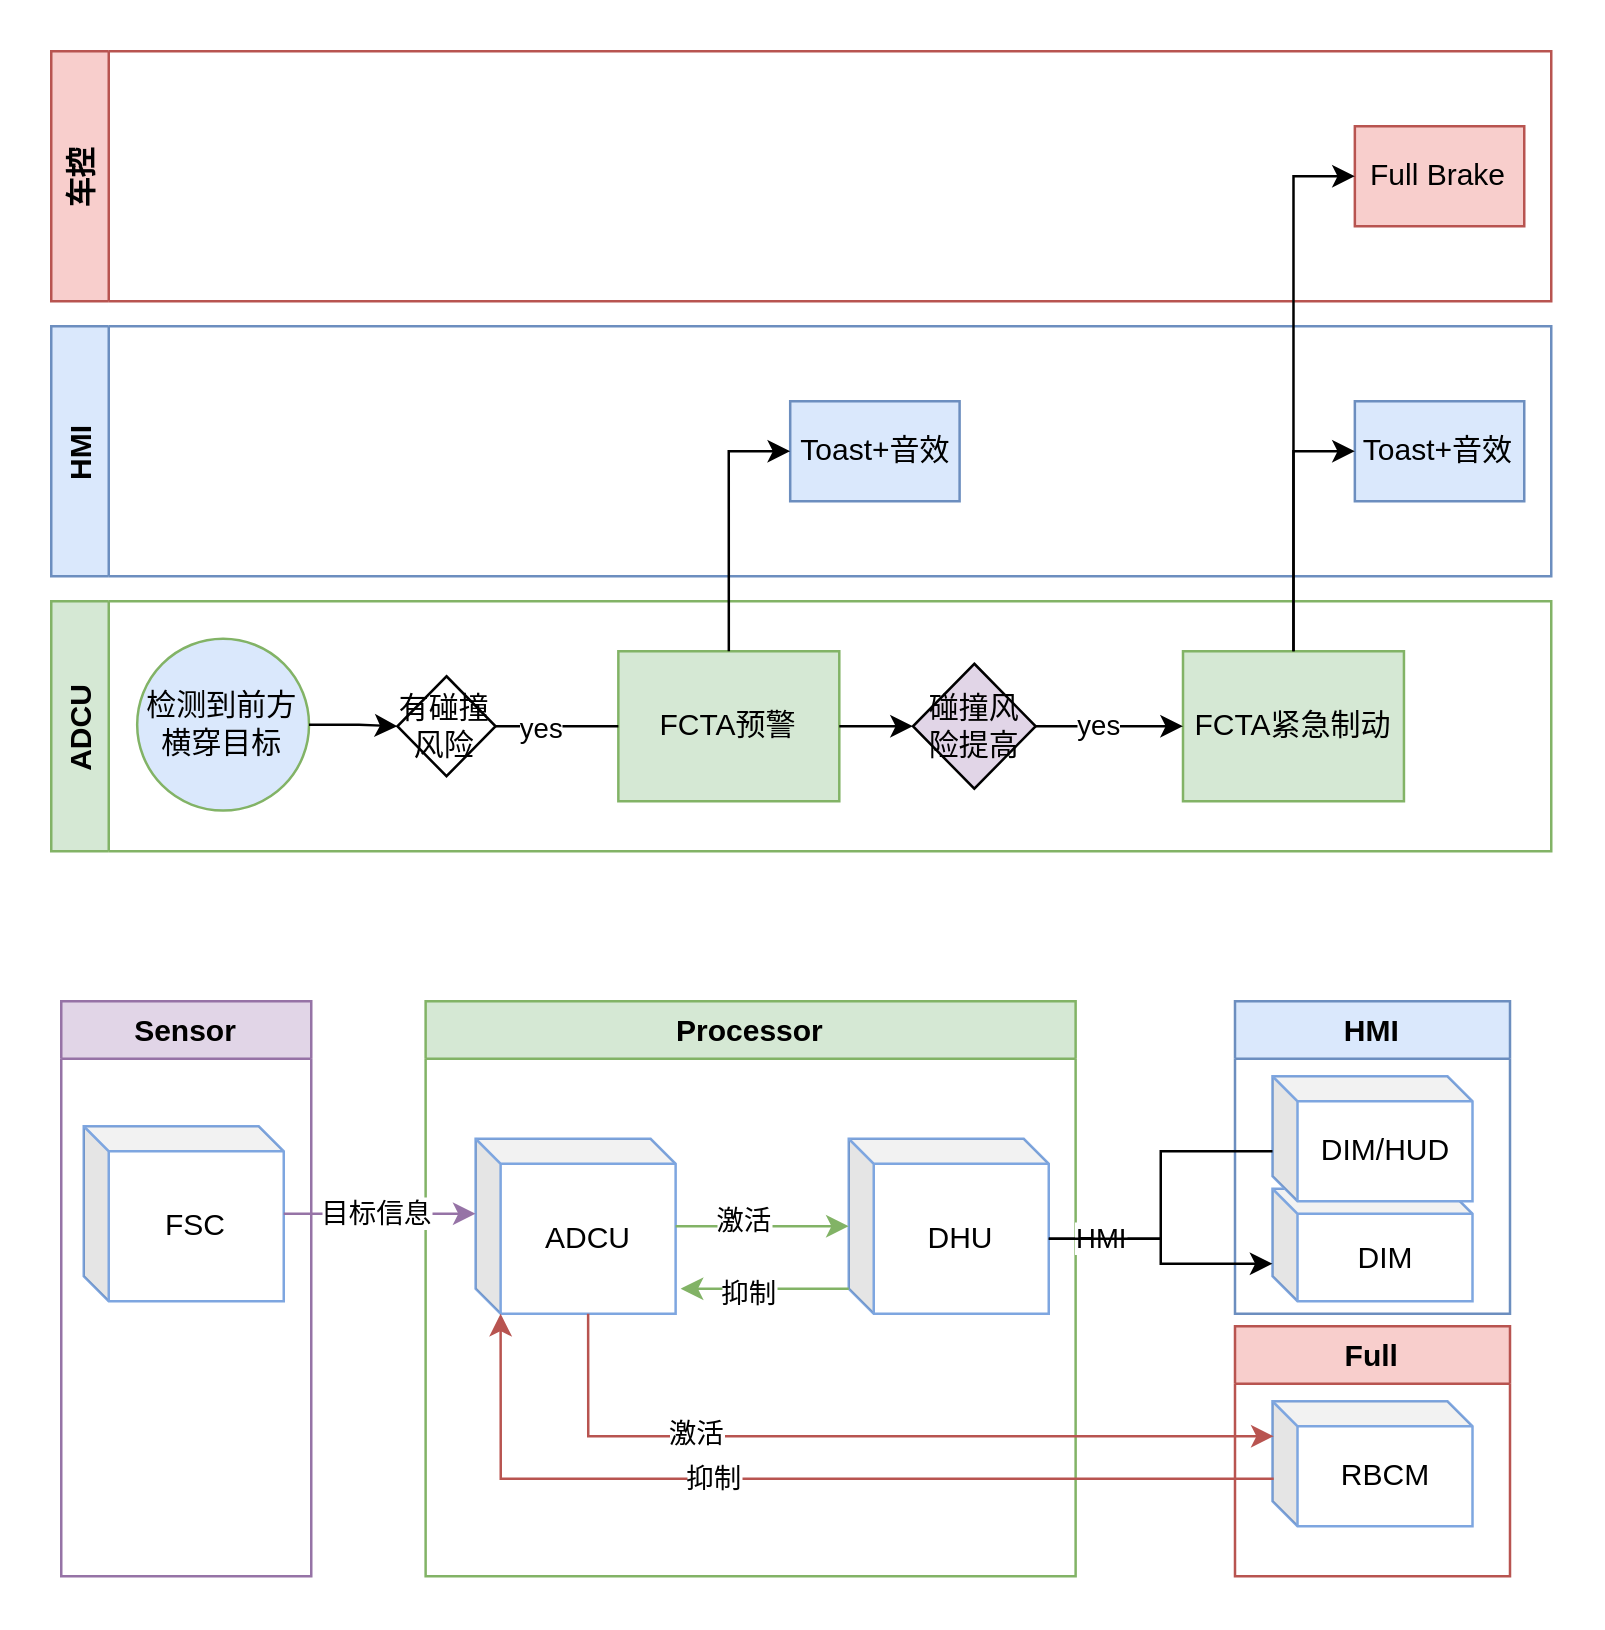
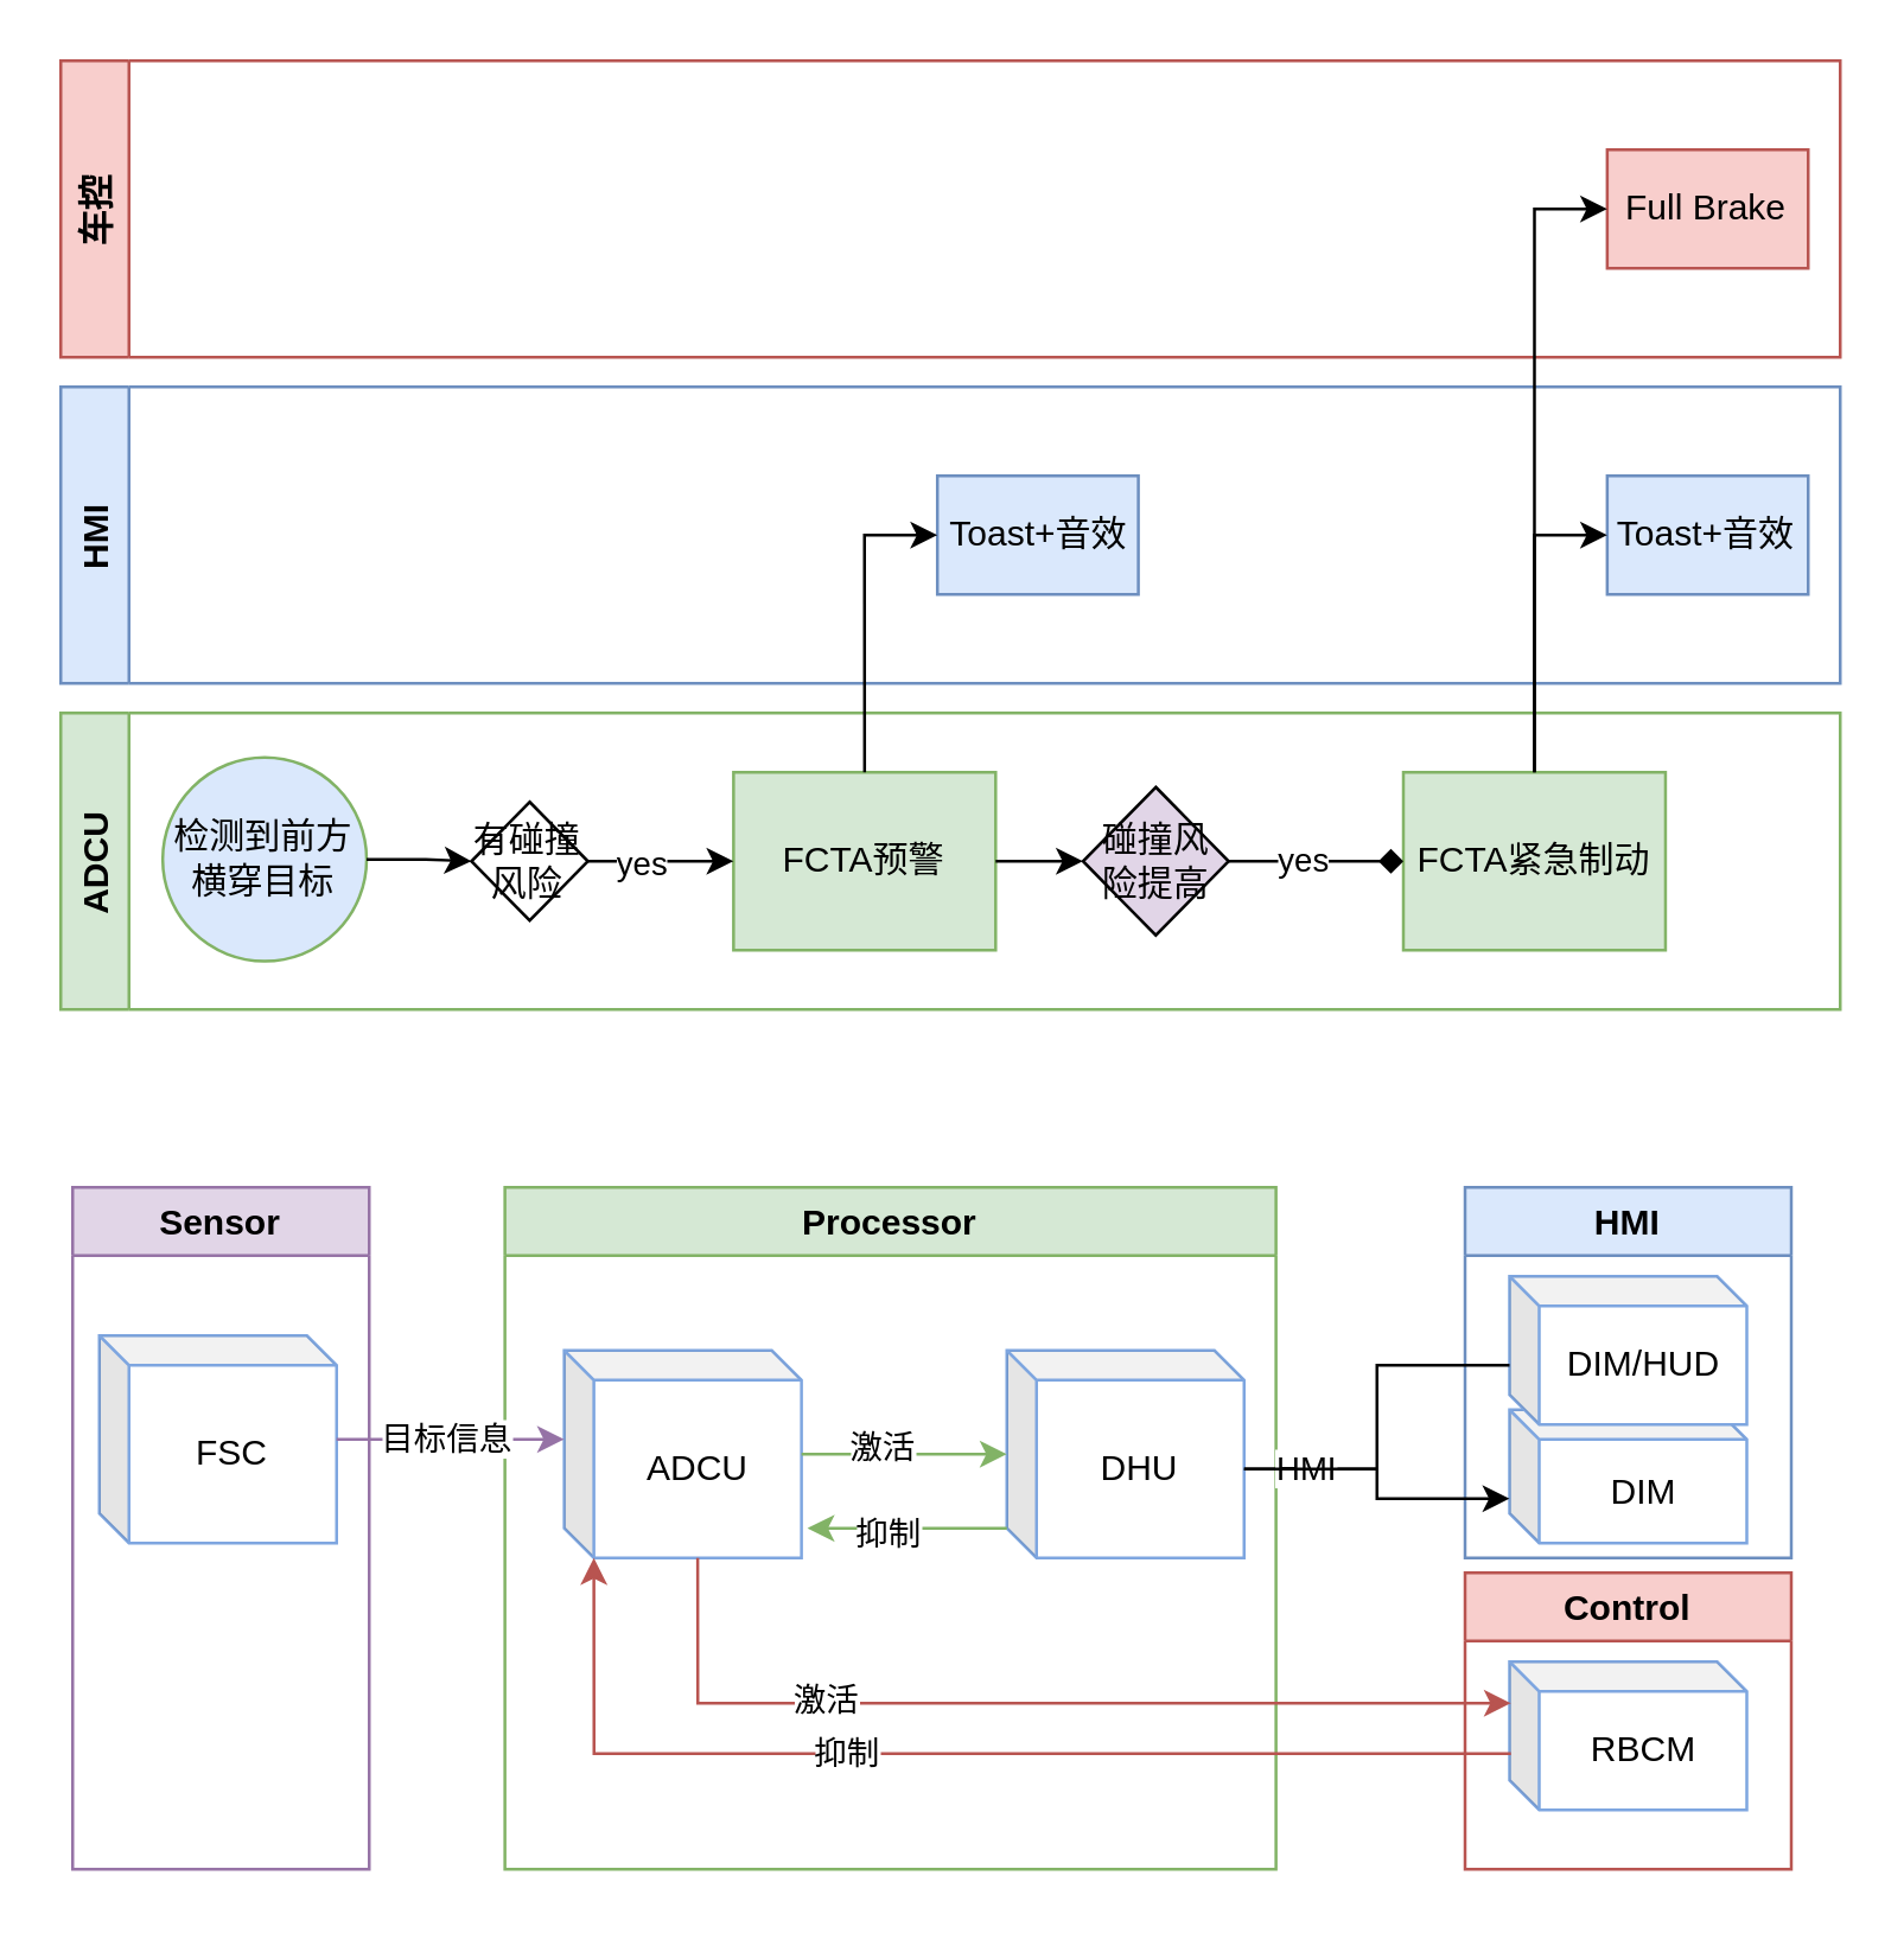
  <mxCell id="0" />
  <mxCell id="1" parent="0" />
  <mxCell id="2" value="" style="group" vertex="1" connectable="0" parent="1"><mxGeometry x="20" y="20" width="600" height="320" as="geometry" /></mxCell>
  <mxCell id="3" value="ADCU" style="swimlane;horizontal=0;strokeColor=#82b366;fillColor=#d5e8d4;" vertex="1" parent="2"><mxGeometry y="220" width="600" height="100" as="geometry" /></mxCell>
  <mxCell id="4" value="有碰撞风险" style="rhombus;whiteSpace=wrap;html=1;" vertex="1" parent="3"><mxGeometry x="138.462" y="30" width="39.28" height="40" as="geometry" /></mxCell>
  <mxCell id="5" value="FCTA预警" style="rounded=0;whiteSpace=wrap;html=1;fillColor=#d5e8d4;strokeColor=#82b366;" vertex="1" parent="3"><mxGeometry x="226.841" y="20" width="88.38" height="60" as="geometry" /></mxCell>
- <mxCell id="6" value="" style="edgeStyle=orthogonalEdgeStyle;rounded=0;orthogonalLoop=1;jettySize=auto;html=1;endArrow=none;" edge="1" parent="3" source="4" target="5"><mxGeometry relative="1" as="geometry" /></mxCell>
+ <mxCell id="6" value="" style="edgeStyle=orthogonalEdgeStyle;rounded=0;orthogonalLoop=1;jettySize=auto;html=1;" edge="1" parent="3" source="4" target="5"><mxGeometry relative="1" as="geometry" /></mxCell>
  <mxCell id="7" value="yes" style="edgeLabel;html=1;align=center;verticalAlign=middle;resizable=0;points=[];" vertex="1" connectable="0" parent="6"><mxGeometry x="-0.28" relative="1" as="geometry"><mxPoint as="offset" /></mxGeometry></mxCell>
  <mxCell id="8" value="碰撞风险提高" style="rhombus;whiteSpace=wrap;html=1;fillColor=#e1d5e7;" vertex="1" parent="3"><mxGeometry x="344.681" y="25" width="49.1" height="50" as="geometry" /></mxCell>
  <mxCell id="9" value="" style="edgeStyle=orthogonalEdgeStyle;rounded=0;orthogonalLoop=1;jettySize=auto;html=1;" edge="1" parent="3" source="5" target="8"><mxGeometry relative="1" as="geometry"><mxPoint x="456.628" y="50" as="targetPoint" /></mxGeometry></mxCell>
  <mxCell id="10" value="FCTA紧急制动" style="rounded=0;whiteSpace=wrap;html=1;fillColor=#d5e8d4;strokeColor=#82b366;" vertex="1" parent="3"><mxGeometry x="452.7" y="20" width="88.38" height="60" as="geometry" /></mxCell>
- <mxCell id="11" value="" style="edgeStyle=orthogonalEdgeStyle;rounded=0;orthogonalLoop=1;jettySize=auto;html=1;" edge="1" parent="3" source="8" target="10"><mxGeometry relative="1" as="geometry" /></mxCell>
+ <mxCell id="11" value="" style="edgeStyle=orthogonalEdgeStyle;rounded=0;orthogonalLoop=1;jettySize=auto;html=1;endArrow=diamond;" edge="1" parent="3" source="8" target="10"><mxGeometry relative="1" as="geometry" /></mxCell>
  <mxCell id="12" value="yes" style="edgeLabel;html=1;align=center;verticalAlign=middle;resizable=0;points=[];" vertex="1" connectable="0" parent="11"><mxGeometry x="-0.15" y="1" relative="1" as="geometry"><mxPoint as="offset" /></mxGeometry></mxCell>
  <mxCell id="13" value="检测到前方横穿目标" style="ellipse;whiteSpace=wrap;html=1;aspect=fixed;fillColor=#dae8fc;strokeColor=#82b366;" vertex="1" parent="3"><mxGeometry x="34.37" y="15" width="68.74" height="68.74" as="geometry" /></mxCell>
  <mxCell id="14" value="" style="edgeStyle=orthogonalEdgeStyle;rounded=0;orthogonalLoop=1;jettySize=auto;html=1;" edge="1" parent="3" source="13" target="4"><mxGeometry relative="1" as="geometry" /></mxCell>
  <mxCell id="15" value="HMI" style="swimlane;horizontal=0;strokeColor=#6c8ebf;fillColor=#dae8fc;" vertex="1" parent="2"><mxGeometry y="110" width="600" height="100" as="geometry" /></mxCell>
  <mxCell id="16" value="Toast+音效" style="rounded=0;whiteSpace=wrap;html=1;fillColor=#dae8fc;strokeColor=#6c8ebf;" vertex="1" parent="15"><mxGeometry x="295.581" y="30" width="67.758" height="40" as="geometry" /></mxCell>
  <mxCell id="17" value="Toast+音效" style="rounded=0;whiteSpace=wrap;html=1;fillColor=#dae8fc;strokeColor=#6c8ebf;" vertex="1" parent="15"><mxGeometry x="521.44" y="30" width="67.758" height="40" as="geometry" /></mxCell>
  <mxCell id="18" value="车控" style="swimlane;horizontal=0;strokeColor=#b85450;fillColor=#f8cecc;" vertex="1" parent="2"><mxGeometry width="600" height="100" as="geometry" /></mxCell>
  <mxCell id="19" value="Full Brake" style="rounded=0;whiteSpace=wrap;html=1;fillColor=#f8cecc;strokeColor=#b85450;" vertex="1" parent="18"><mxGeometry x="521.44" y="30" width="67.758" height="40" as="geometry" /></mxCell>
  <mxCell id="20" style="edgeStyle=orthogonalEdgeStyle;rounded=0;orthogonalLoop=1;jettySize=auto;html=1;exitX=0.5;exitY=0;exitDx=0;exitDy=0;entryX=0;entryY=0.5;entryDx=0;entryDy=0;" edge="1" parent="2" source="5" target="16"><mxGeometry relative="1" as="geometry" /></mxCell>
  <mxCell id="21" style="edgeStyle=orthogonalEdgeStyle;rounded=0;orthogonalLoop=1;jettySize=auto;html=1;exitX=0.5;exitY=0;exitDx=0;exitDy=0;entryX=0;entryY=0.5;entryDx=0;entryDy=0;" edge="1" parent="2" source="10" target="19"><mxGeometry relative="1" as="geometry" /></mxCell>
  <mxCell id="22" style="edgeStyle=orthogonalEdgeStyle;rounded=0;orthogonalLoop=1;jettySize=auto;html=1;entryX=0;entryY=0.5;entryDx=0;entryDy=0;" edge="1" parent="2" source="10" target="17"><mxGeometry relative="1" as="geometry" /></mxCell>
  <mxCell id="23" value="" style="group" vertex="1" connectable="0" parent="1"><mxGeometry x="24" y="400" width="579.5" height="230" as="geometry" /></mxCell>
  <mxCell id="24" value="DIM" style="shape=cube;whiteSpace=wrap;html=1;boundedLbl=1;backgroundOutline=1;darkOpacity=0.05;darkOpacity2=0.1;strokeColor=#7EA6E0;size=10;" vertex="1" parent="23"><mxGeometry x="484.5" y="75" width="80" height="45" as="geometry" /></mxCell>
  <mxCell id="25" value="DIM/HUD" style="shape=cube;whiteSpace=wrap;html=1;boundedLbl=1;backgroundOutline=1;darkOpacity=0.05;darkOpacity2=0.1;strokeColor=#7EA6E0;size=10;" vertex="1" parent="23"><mxGeometry x="484.5" y="30" width="80" height="50" as="geometry" /></mxCell>
- <mxCell id="26" value="Full" style="swimlane;strokeColor=#b85450;fillColor=#f8cecc;" vertex="1" parent="23"><mxGeometry x="469.5" y="130" width="110" height="100" as="geometry" /></mxCell>
+ <mxCell id="26" value="Control" style="swimlane;strokeColor=#b85450;fillColor=#f8cecc;" vertex="1" parent="23"><mxGeometry x="469.5" y="130" width="110" height="100" as="geometry" /></mxCell>
  <mxCell id="27" value="RBCM" style="shape=cube;whiteSpace=wrap;html=1;boundedLbl=1;backgroundOutline=1;darkOpacity=0.05;darkOpacity2=0.1;strokeColor=#7EA6E0;size=10;" vertex="1" parent="26"><mxGeometry x="15" y="30" width="80" height="50" as="geometry" /></mxCell>
  <mxCell id="28" value="HMI" style="swimlane;strokeColor=#6c8ebf;fillColor=#dae8fc;" vertex="1" parent="23"><mxGeometry x="469.5" width="110" height="125" as="geometry" /></mxCell>
  <mxCell id="29" value="Processor" style="swimlane;strokeColor=#82b366;fillColor=#d5e8d4;" vertex="1" parent="23"><mxGeometry x="145.75" width="260" height="230" as="geometry" /></mxCell>
  <mxCell id="30" value="DHU" style="shape=cube;whiteSpace=wrap;html=1;boundedLbl=1;backgroundOutline=1;darkOpacity=0.05;darkOpacity2=0.1;strokeColor=#7EA6E0;size=10;" vertex="1" parent="29"><mxGeometry x="169.25" y="55" width="80" height="70" as="geometry" /></mxCell>
  <mxCell id="31" value="FSC" style="shape=cube;whiteSpace=wrap;html=1;boundedLbl=1;backgroundOutline=1;darkOpacity=0.05;darkOpacity2=0.1;strokeColor=#7EA6E0;size=10;" vertex="1" parent="29"><mxGeometry x="-136.75" y="50" width="80" height="70" as="geometry" /></mxCell>
  <mxCell id="32" value="ADCU" style="shape=cube;whiteSpace=wrap;html=1;boundedLbl=1;backgroundOutline=1;darkOpacity=0.05;darkOpacity2=0.1;strokeColor=#7EA6E0;size=10;" vertex="1" parent="29"><mxGeometry x="20" y="55" width="80" height="70" as="geometry" /></mxCell>
  <mxCell id="33" value="" style="edgeStyle=orthogonalEdgeStyle;rounded=0;orthogonalLoop=1;jettySize=auto;html=1;fillColor=#e1d5e7;strokeColor=#9673a6;exitX=0;exitY=0;exitDx=80;exitDy=35;exitPerimeter=0;entryX=0;entryY=0;entryDx=0;entryDy=30;entryPerimeter=0;" edge="1" parent="29" source="31" target="32"><mxGeometry relative="1" as="geometry"><mxPoint x="-40.25" y="115" as="sourcePoint" /><mxPoint x="9.75" y="115" as="targetPoint" /></mxGeometry></mxCell>
  <mxCell id="34" value="目标信息" style="edgeLabel;html=1;align=center;verticalAlign=middle;resizable=0;points=[];" vertex="1" connectable="0" parent="33"><mxGeometry x="-0.07" y="1" relative="1" as="geometry"><mxPoint as="offset" /></mxGeometry></mxCell>
  <mxCell id="35" value="" style="edgeStyle=orthogonalEdgeStyle;rounded=0;orthogonalLoop=1;jettySize=auto;html=1;startArrow=none;startFill=0;fillColor=#d5e8d4;strokeColor=#82b366;" edge="1" parent="29" source="32" target="30"><mxGeometry relative="1" as="geometry" /></mxCell>
  <mxCell id="36" value="激活" style="edgeLabel;html=1;align=center;verticalAlign=middle;resizable=0;points=[];" vertex="1" connectable="0" parent="35"><mxGeometry x="-0.225" y="3" relative="1" as="geometry"><mxPoint as="offset" /></mxGeometry></mxCell>
  <mxCell id="37" style="edgeStyle=orthogonalEdgeStyle;rounded=0;orthogonalLoop=1;jettySize=auto;html=1;exitX=0;exitY=0;exitDx=0;exitDy=60;exitPerimeter=0;entryX=1.025;entryY=0.857;entryDx=0;entryDy=0;entryPerimeter=0;startArrow=none;startFill=0;fillColor=#d5e8d4;strokeColor=#82b366;" edge="1" parent="29" source="30" target="32"><mxGeometry relative="1" as="geometry" /></mxCell>
  <mxCell id="38" value="抑制" style="edgeLabel;html=1;align=center;verticalAlign=middle;resizable=0;points=[];" vertex="1" connectable="0" parent="37"><mxGeometry x="0.179" y="2" relative="1" as="geometry"><mxPoint as="offset" /></mxGeometry></mxCell>
  <mxCell id="39" style="edgeStyle=orthogonalEdgeStyle;rounded=0;orthogonalLoop=1;jettySize=auto;html=1;exitX=0;exitY=0;exitDx=80;exitDy=40;exitPerimeter=0;entryX=0;entryY=0;entryDx=0;entryDy=30;entryPerimeter=0;" edge="1" parent="23" source="30" target="24"><mxGeometry relative="1" as="geometry" /></mxCell>
  <mxCell id="40" value="HMI" style="edgeLabel;html=1;align=center;verticalAlign=middle;resizable=0;points=[];" vertex="1" connectable="0" parent="39"><mxGeometry x="-0.596" y="1" relative="1" as="geometry"><mxPoint as="offset" /></mxGeometry></mxCell>
  <mxCell id="41" style="edgeStyle=orthogonalEdgeStyle;rounded=0;orthogonalLoop=1;jettySize=auto;html=1;exitX=0;exitY=0;exitDx=80;exitDy=40;exitPerimeter=0;entryX=0;entryY=0;entryDx=0;entryDy=30;entryPerimeter=0;endArrow=none;" edge="1" parent="23" source="30" target="25"><mxGeometry relative="1" as="geometry" /></mxCell>
  <mxCell id="42" style="edgeStyle=orthogonalEdgeStyle;rounded=0;orthogonalLoop=1;jettySize=auto;html=1;exitX=0;exitY=0;exitDx=45;exitDy=70;exitPerimeter=0;entryX=0.006;entryY=0.28;entryDx=0;entryDy=0;entryPerimeter=0;fillColor=#f8cecc;strokeColor=#b85450;startArrow=none;startFill=0;" edge="1" parent="23" source="32" target="27"><mxGeometry relative="1" as="geometry" /></mxCell>
  <mxCell id="43" value="激活" style="edgeLabel;html=1;align=center;verticalAlign=middle;resizable=0;points=[];" vertex="1" connectable="0" parent="42"><mxGeometry x="-0.432" y="2" relative="1" as="geometry"><mxPoint as="offset" /></mxGeometry></mxCell>
  <mxCell id="44" style="edgeStyle=orthogonalEdgeStyle;rounded=0;orthogonalLoop=1;jettySize=auto;html=1;exitX=0.006;exitY=0.62;exitDx=0;exitDy=0;exitPerimeter=0;entryX=0;entryY=0;entryDx=10;entryDy=70;entryPerimeter=0;startArrow=none;startFill=0;fillColor=#f8cecc;strokeColor=#b85450;" edge="1" parent="23" source="27" target="32"><mxGeometry relative="1" as="geometry" /></mxCell>
  <mxCell id="45" value="抑制" style="edgeLabel;html=1;align=center;verticalAlign=middle;resizable=0;points=[];" vertex="1" connectable="0" parent="44"><mxGeometry x="0.194" y="-1" relative="1" as="geometry"><mxPoint as="offset" /></mxGeometry></mxCell>
  <mxCell id="46" value="Sensor" style="swimlane;strokeColor=#9673a6;fillColor=#e1d5e7;" vertex="1" parent="23"><mxGeometry width="100" height="230" as="geometry" /></mxCell>
